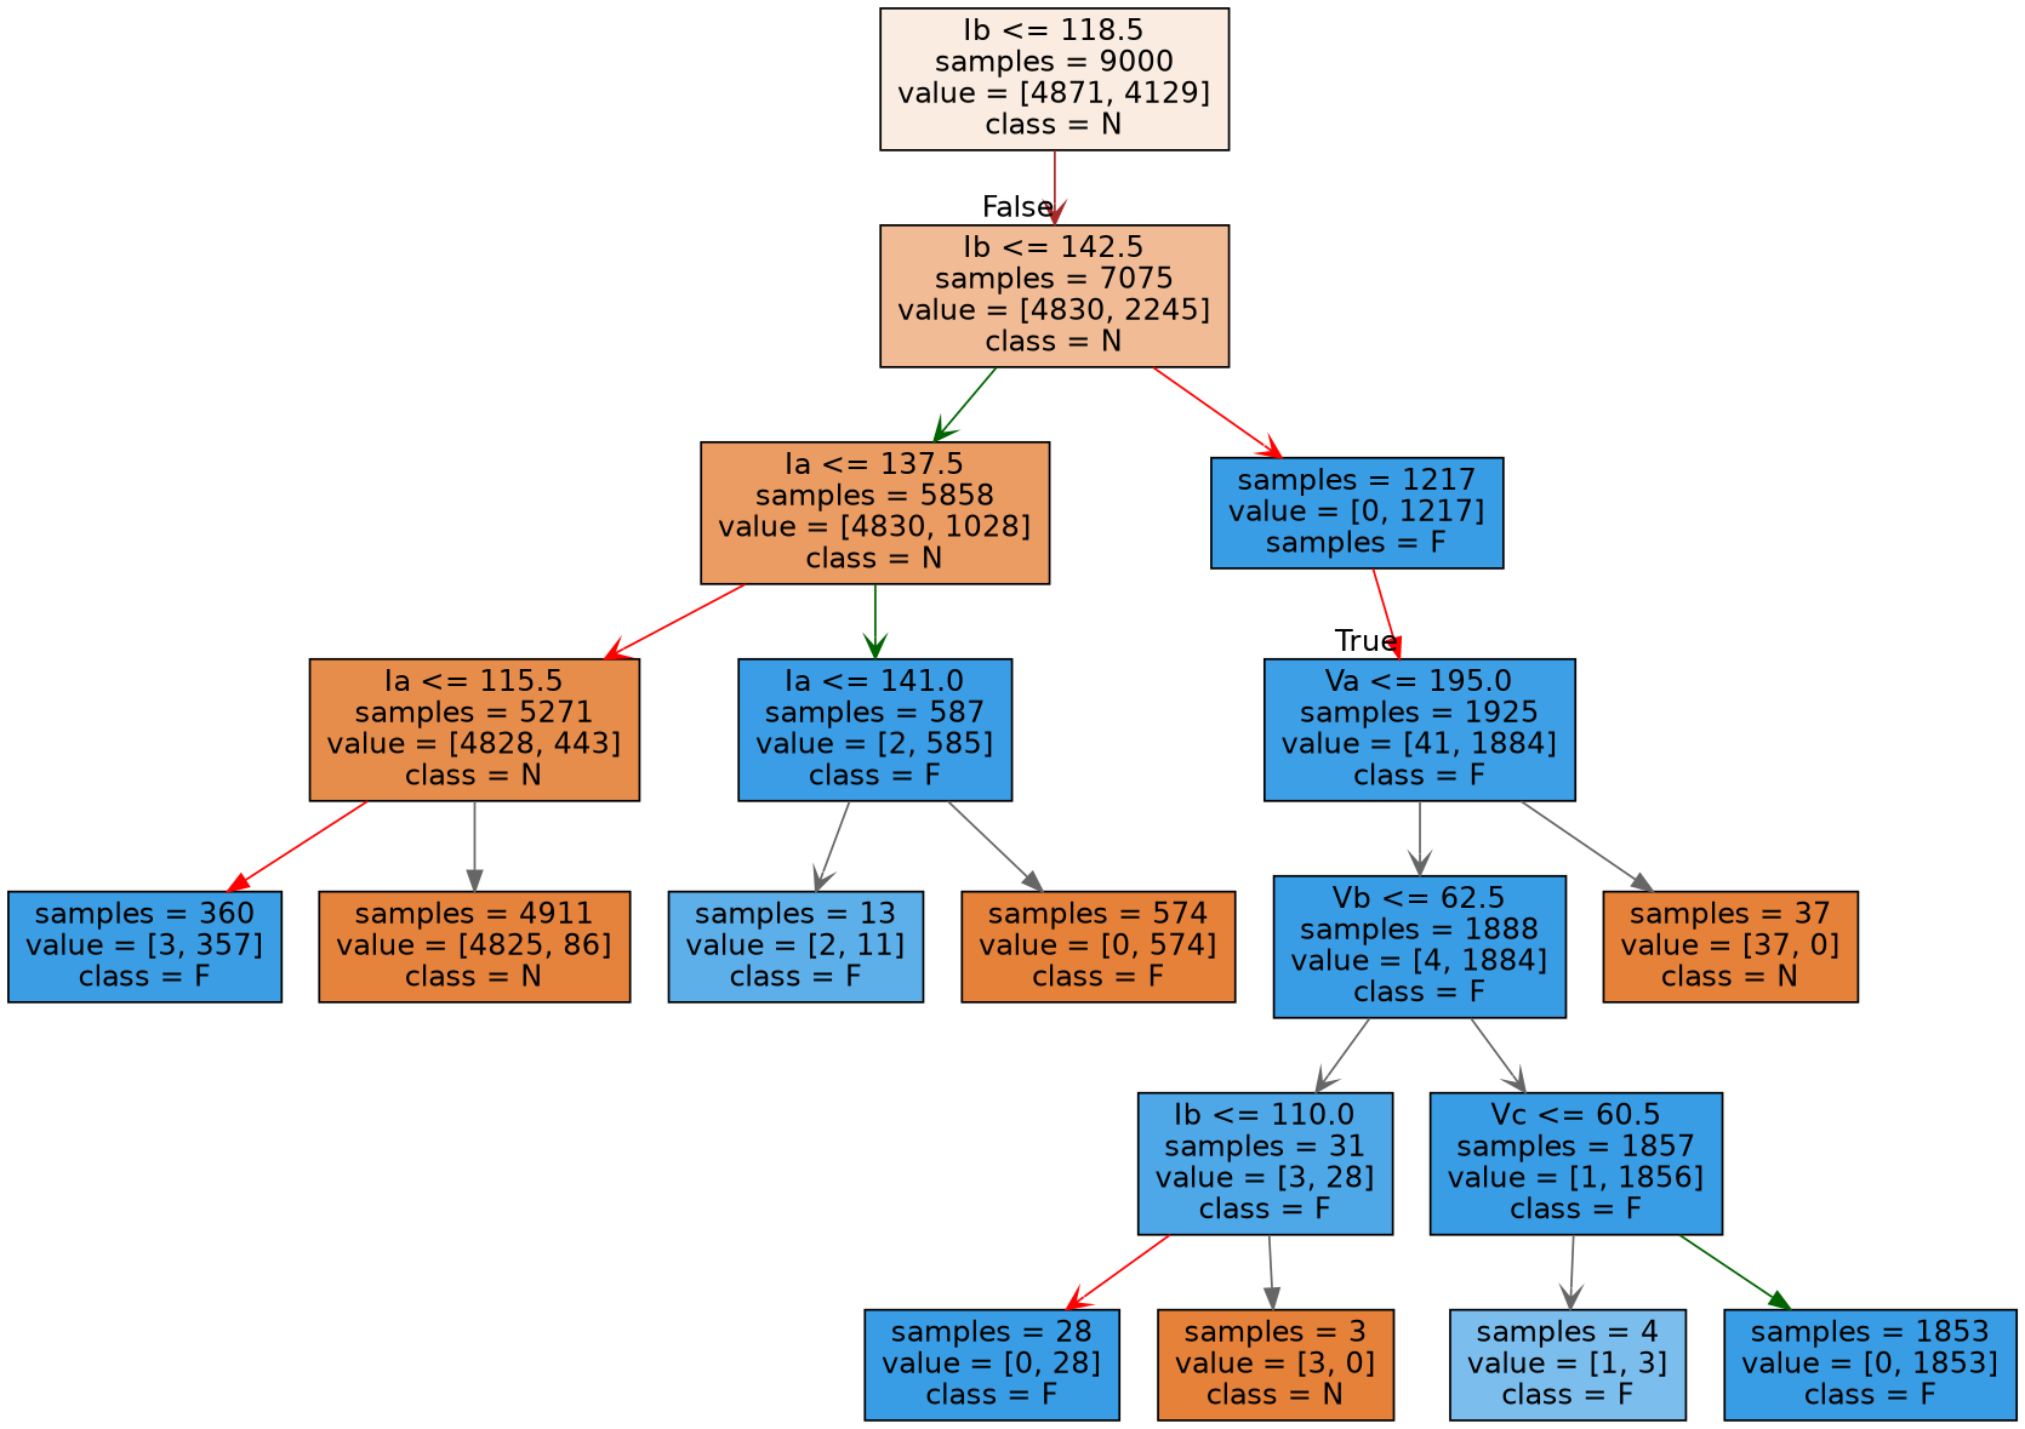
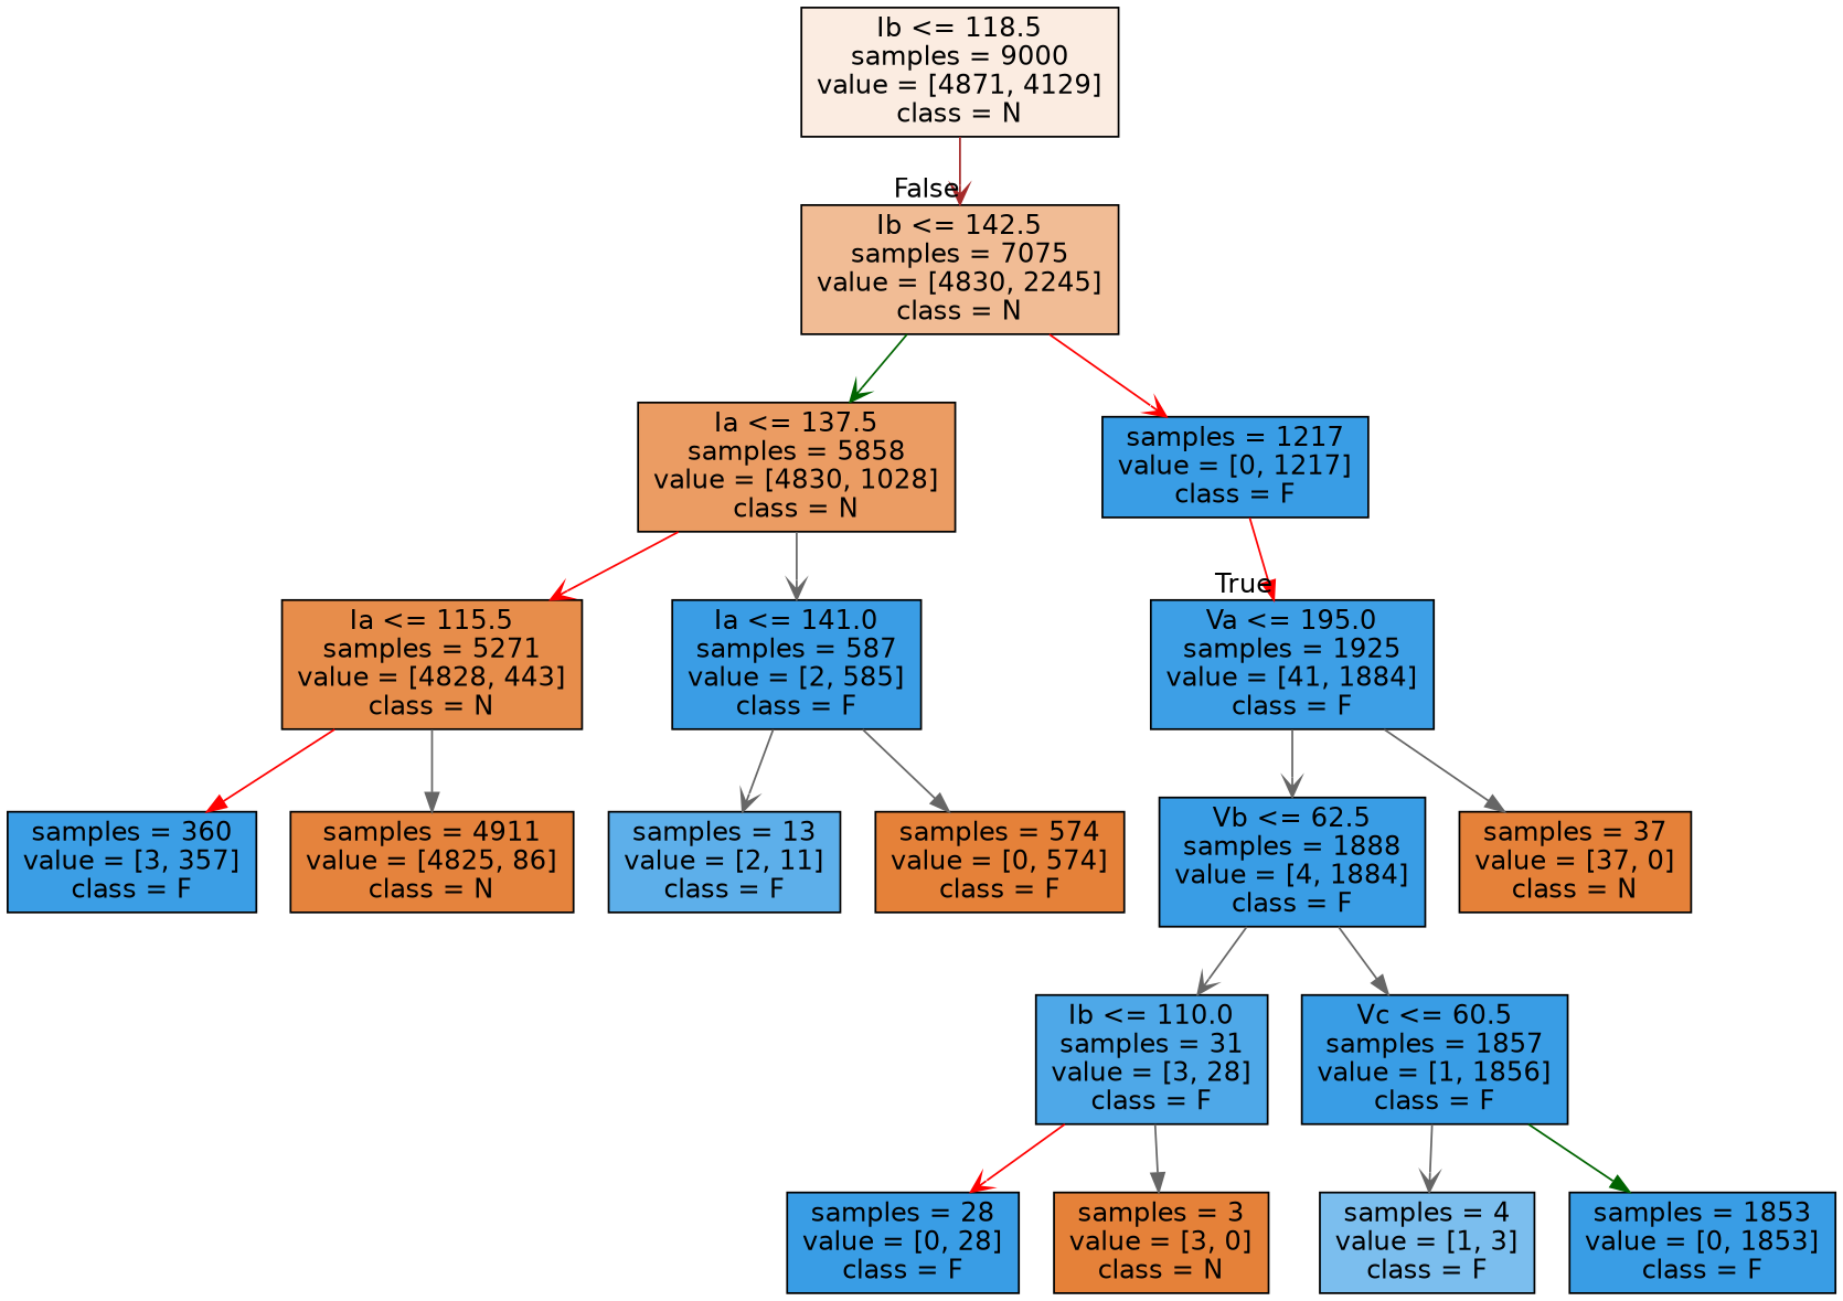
  digraph {
    node [color=black fillcolor="#399de5" fontname=helvetica shape=box style=filled]
    edge [arrowhead=vee color=gray40 fontname=helvetica]
    n1 [fillcolor="#fbece1" label="Ib <= 118.5\nsamples = 9000\nvalue = [4871, 4129]\nclass = N"]
    n2 [fillcolor="#f1bc95" label="Ib <= 142.5\nsamples = 7075\nvalue = [4830, 2245]\nclass = N"]
    n3 [fillcolor="#3d9fe6" label="Va <= 195.0\nsamples = 1925\nvalue = [41, 1884]\nclass = F"]
    n4 [label="Vb <= 62.5\nsamples = 1888\nvalue = [4, 1884]\nclass = F"]
    n5 [fillcolor="#e58139" label="samples = 37\nvalue = [37, 0]\nclass = N"]
    n6 [fillcolor="#eb9c63" label="Ia <= 137.5\nsamples = 5858\nvalue = [4830, 1028]\nclass = N"]
-   n7 [label="samples = 1217\nvalue = [0, 1217]\nsamples = F"]
+   n7 [label="samples = 1217\nvalue = [0, 1217]\nclass = F"]
    n8 [fillcolor="#4ea8e8" label="Ib <= 110.0\nsamples = 31\nvalue = [3, 28]\nclass = F"]
    n9 [label="Vc <= 60.5\nsamples = 1857\nvalue = [1, 1856]\nclass = F"]
    n10 [label="samples = 28\nvalue = [0, 28]\nclass = F"]
    n11 [fillcolor="#e58139" label="samples = 3\nvalue = [3, 0]\nclass = N"]
    n12 [fillcolor="#7bbeee" label="samples = 4\nvalue = [1, 3]\nclass = F"]
    n13 [label="samples = 1853\nvalue = [0, 1853]\nclass = F"]
    n14 [fillcolor="#e78d4b" label="Ia <= 115.5\nsamples = 5271\nvalue = [4828, 443]\nclass = N"]
    n15 [fillcolor="#3a9de5" label="Ia <= 141.0\nsamples = 587\nvalue = [2, 585]\nclass = F"]
    n16 [fillcolor="#3b9ee5" label="samples = 360\nvalue = [3, 357]\nclass = F"]
    n17 [fillcolor="#e5833d" label="samples = 4911\nvalue = [4825, 86]\nclass = N"]
    n18 [fillcolor="#5dafea" label="samples = 13\nvalue = [2, 11]\nclass = F"]
    n19 [fillcolor="#e58139" label="samples = 574\nvalue = [0, 574]\nclass = F"]
    n1 -> n2 [color=brown headlabel=False labelangle=-45 labeldistance=2.5]
    n2 -> n6 [color=darkgreen]
    n2 -> n7 [color=red]
    n3 -> n4
    n3 -> n5 [arrowhead=normal]
    n4 -> n8
-   n4 -> n9
+   n4 -> n9 [arrowhead=normal]
    n6 -> n14 [color=red]
-   n6 -> n15 [color=darkgreen]
+   n6 -> n15
    n7 -> n3 [arrowhead=normal color=red headlabel=True labelangle=45 labeldistance=2.5]
    n8 -> n10 [color=red]
    n8 -> n11 [arrowhead=normal]
    n9 -> n12
    n9 -> n13 [arrowhead=normal color=darkgreen]
    n14 -> n16 [arrowhead=normal color=red]
    n14 -> n17 [arrowhead=normal]
    n15 -> n18
    n15 -> n19 [arrowhead=normal]
  }
